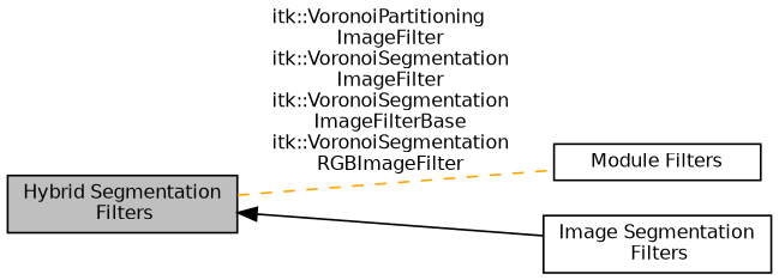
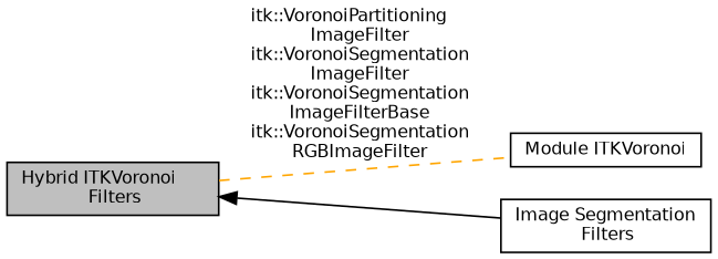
  digraph {
    rankdir=LR
    node [color=black fillcolor=white fontname=Helvetica fontsize=10 shape=box style=filled]
    edge [fontname=Helvetica fontsize=10 labelfontname=Helvetica labelfontsize=10 shape=plaintext]
-   n1 [fillcolor=grey75 fontcolor=black height=0.2 label="Hybrid Segmentation\l Filters" width=0.4]
-   n2 [height=0.2 label="Module Filters" width=0.4]
+   n1 [fillcolor=grey75 fontcolor=black height=0.2 label="Hybrid ITKVoronoi\l Filters" width=0.4]
+   n2 [height=0.2 label="Module ITKVoronoi" width=0.4]
    n3 [height=0.2 label="Image Segmentation\l Filters" width=0.4]
    n1 -> n2 [color=orange dir=none label="itk::VoronoiPartitioning\lImageFilter\nitk::VoronoiSegmentation\lImageFilter\nitk::VoronoiSegmentation\lImageFilterBase\nitk::VoronoiSegmentation\lRGBImageFilter" style=dashed]
    n1 -> n3 [dir=back style=solid]
  }
